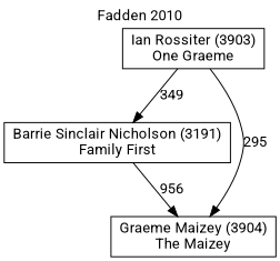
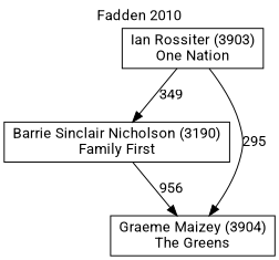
  digraph {
    fontname=Roboto
    label="Fadden 2010"
    labelloc=t
    mclimit=10
    node [fontname=Roboto shape=box]
    edge [fontname=Roboto]
-   n1 [label="Barrie Sinclair Nicholson (3191)\nFamily First"]
-   n2 [label="Graeme Maizey (3904)\nThe Maizey"]
-   n3 [label="Ian Rossiter (3903)\nOne Graeme"]
+   n1 [label="Barrie Sinclair Nicholson (3190)\nFamily First"]
+   n2 [label="Graeme Maizey (3904)\nThe Greens"]
+   n3 [label="Ian Rossiter (3903)\nOne Nation"]
    n1 -> n2 [label=956]
    n3 -> n1 [label=349]
    n3 -> n2 [label=295]
  }
